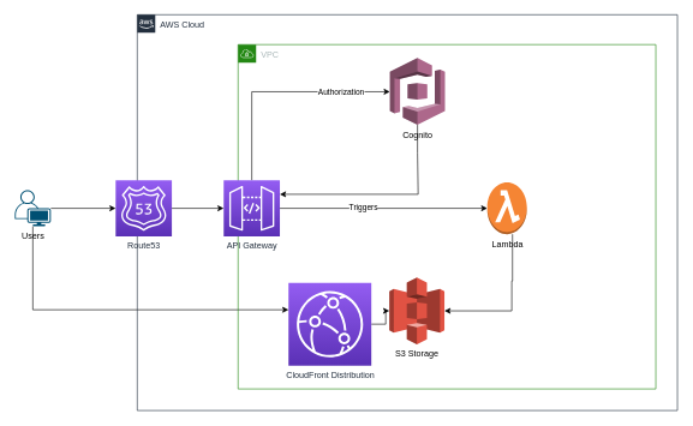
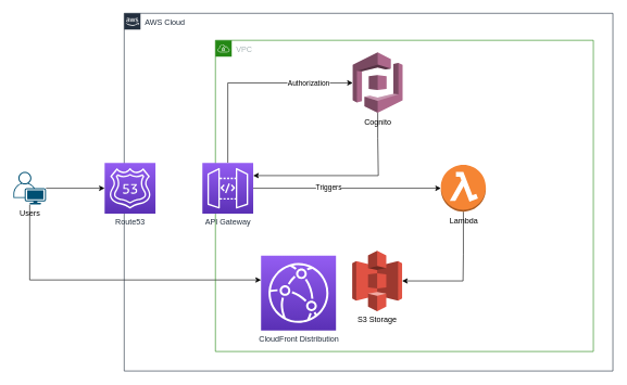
  <mxCell id="0" />
  <mxCell id="1" parent="0" />
  <mxCell id="2" style="edgeStyle=orthogonalEdgeStyle;rounded=0;orthogonalLoop=1;jettySize=auto;html=1;" edge="1" parent="1" source="4" target="19"><mxGeometry relative="1" as="geometry" /></mxCell>
  <mxCell id="3" style="edgeStyle=orthogonalEdgeStyle;rounded=0;orthogonalLoop=1;jettySize=auto;html=1;" edge="1" parent="1" source="4" target="6"><mxGeometry relative="1" as="geometry"><Array as="points"><mxPoint x="45" y="430" /></Array></mxGeometry></mxCell>
  <mxCell id="4" value="Users" style="points=[[0.35,0,0],[0.98,0.51,0],[1,0.71,0],[0.67,1,0],[0,0.795,0],[0,0.65,0]];verticalLabelPosition=bottom;sketch=0;html=1;verticalAlign=top;aspect=fixed;align=center;pointerEvents=1;shape=mxgraph.cisco19.user;fillColor=#005073;strokeColor=none;" vertex="1" parent="1"><mxGeometry x="20" y="264" width="50" height="50" as="geometry" /></mxCell>
- <mxCell id="5" style="edgeStyle=orthogonalEdgeStyle;rounded=0;orthogonalLoop=1;jettySize=auto;html=1;" edge="1" parent="1" source="6" target="15"><mxGeometry relative="1" as="geometry" /></mxCell>
  <mxCell id="6" value="CloudFront Distribution" style="sketch=0;points=[[0,0,0],[0.25,0,0],[0.5,0,0],[0.75,0,0],[1,0,0],[0,1,0],[0.25,1,0],[0.5,1,0],[0.75,1,0],[1,1,0],[0,0.25,0],[0,0.5,0],[0,0.75,0],[1,0.25,0],[1,0.5,0],[1,0.75,0]];outlineConnect=0;fontColor=#232F3E;gradientColor=#945DF2;gradientDirection=north;fillColor=#5A30B5;strokeColor=#ffffff;dashed=0;verticalLabelPosition=bottom;verticalAlign=top;align=center;html=1;fontSize=12;fontStyle=0;aspect=fixed;shape=mxgraph.aws4.resourceIcon;resIcon=mxgraph.aws4.cloudfront;" vertex="1" parent="1"><mxGeometry x="400" y="392.5" width="115" height="115" as="geometry" /></mxCell>
  <mxCell id="7" style="edgeStyle=orthogonalEdgeStyle;rounded=0;orthogonalLoop=1;jettySize=auto;html=1;entryX=1;entryY=0.25;entryDx=0;entryDy=0;entryPerimeter=0;" edge="1" parent="1" source="8" target="18"><mxGeometry relative="1" as="geometry"><Array as="points"><mxPoint x="579" y="212" /><mxPoint x="580" y="270" /></Array></mxGeometry></mxCell>
  <mxCell id="8" value="Cognito" style="outlineConnect=0;dashed=0;verticalLabelPosition=bottom;verticalAlign=top;align=center;html=1;shape=mxgraph.aws3.cognito;fillColor=#AD688B;gradientColor=none;" vertex="1" parent="1"><mxGeometry x="540.75" y="80" width="76.5" height="93" as="geometry" /></mxCell>
  <mxCell id="9" style="edgeStyle=orthogonalEdgeStyle;rounded=0;orthogonalLoop=1;jettySize=auto;html=1;" edge="1" parent="1" source="10" target="15"><mxGeometry relative="1" as="geometry"><Array as="points"><mxPoint x="711" y="390" /><mxPoint x="710" y="432" /></Array></mxGeometry></mxCell>
- <mxCell id="10" value="Lambda" style="outlineConnect=0;dashed=0;verticalLabelPosition=bottom;verticalAlign=top;align=center;html=1;shape=mxgraph.aws3.lambda_function;fillColor=#F58534;gradientColor=none;" vertex="1" parent="1"><mxGeometry x="676" y="253" width="55" height="72" as="geometry" /></mxCell>
+ <mxCell id="10" value="Lambda" style="outlineConnect=0;dashed=0;verticalLabelPosition=bottom;verticalAlign=top;align=center;html=1;shape=mxgraph.aws3.lambda_function;fillColor=#F58534;gradientColor=none;" vertex="1" parent="1"><mxGeometry x="676" y="253" width="69" height="72" as="geometry" /></mxCell>
  <mxCell id="11" style="edgeStyle=orthogonalEdgeStyle;rounded=0;orthogonalLoop=1;jettySize=auto;html=1;" edge="1" parent="1" source="18" target="8"><mxGeometry relative="1" as="geometry"><Array as="points"><mxPoint x="349" y="127" /></Array></mxGeometry></mxCell>
  <mxCell id="12" value="Authorization" style="edgeLabel;html=1;align=center;verticalAlign=middle;resizable=0;points=[];" vertex="1" connectable="0" parent="11"><mxGeometry x="0.563" y="2" relative="1" as="geometry"><mxPoint y="1" as="offset" /></mxGeometry></mxCell>
  <mxCell id="13" style="edgeStyle=orthogonalEdgeStyle;rounded=0;orthogonalLoop=1;jettySize=auto;html=1;" edge="1" parent="1" source="18" target="10"><mxGeometry relative="1" as="geometry" /></mxCell>
  <mxCell id="14" value="Triggers" style="edgeLabel;html=1;align=center;verticalAlign=middle;resizable=0;points=[];" vertex="1" connectable="0" parent="13"><mxGeometry x="-0.201" y="3" relative="1" as="geometry"><mxPoint y="1" as="offset" /></mxGeometry></mxCell>
  <mxCell id="15" value="S3 Storage" style="outlineConnect=0;dashed=0;verticalLabelPosition=bottom;verticalAlign=top;align=center;html=1;shape=mxgraph.aws3.s3;fillColor=#E05243;gradientColor=none;" vertex="1" parent="1"><mxGeometry x="540" y="385" width="76.5" height="93" as="geometry" /></mxCell>
  <mxCell id="16" value="VPC" style="points=[[0,0],[0.25,0],[0.5,0],[0.75,0],[1,0],[1,0.25],[1,0.5],[1,0.75],[1,1],[0.75,1],[0.5,1],[0.25,1],[0,1],[0,0.75],[0,0.5],[0,0.25]];outlineConnect=0;gradientColor=none;html=1;whiteSpace=wrap;fontSize=12;fontStyle=0;container=1;pointerEvents=0;collapsible=0;recursiveResize=0;shape=mxgraph.aws4.group;grIcon=mxgraph.aws4.group_vpc;strokeColor=#248814;fillColor=none;verticalAlign=top;align=left;spacingLeft=30;fontColor=#AAB7B8;dashed=0;" vertex="1" parent="1"><mxGeometry x="330" y="61.5" width="580" height="478.5" as="geometry" /></mxCell>
  <mxCell id="17" value="AWS Cloud" style="points=[[0,0],[0.25,0],[0.5,0],[0.75,0],[1,0],[1,0.25],[1,0.5],[1,0.75],[1,1],[0.75,1],[0.5,1],[0.25,1],[0,1],[0,0.75],[0,0.5],[0,0.25]];outlineConnect=0;gradientColor=none;html=1;whiteSpace=wrap;fontSize=12;fontStyle=0;container=1;pointerEvents=0;collapsible=0;recursiveResize=0;shape=mxgraph.aws4.group;grIcon=mxgraph.aws4.group_aws_cloud_alt;strokeColor=#232F3E;fillColor=none;verticalAlign=top;align=left;spacingLeft=30;fontColor=#232F3E;dashed=0;" vertex="1" parent="1"><mxGeometry x="190" y="20" width="750" height="550" as="geometry" /></mxCell>
  <mxCell id="18" value="API Gateway" style="sketch=0;points=[[0,0,0],[0.25,0,0],[0.5,0,0],[0.75,0,0],[1,0,0],[0,1,0],[0.25,1,0],[0.5,1,0],[0.75,1,0],[1,1,0],[0,0.25,0],[0,0.5,0],[0,0.75,0],[1,0.25,0],[1,0.5,0],[1,0.75,0]];outlineConnect=0;fontColor=#232F3E;gradientColor=#945DF2;gradientDirection=north;fillColor=#5A30B5;strokeColor=#ffffff;dashed=0;verticalLabelPosition=bottom;verticalAlign=top;align=center;html=1;fontSize=12;fontStyle=0;aspect=fixed;shape=mxgraph.aws4.resourceIcon;resIcon=mxgraph.aws4.api_gateway;" vertex="1" parent="17"><mxGeometry x="120" y="230" width="78" height="78" as="geometry" /></mxCell>
  <mxCell id="19" value="Route53" style="sketch=0;points=[[0,0,0],[0.25,0,0],[0.5,0,0],[0.75,0,0],[1,0,0],[0,1,0],[0.25,1,0],[0.5,1,0],[0.75,1,0],[1,1,0],[0,0.25,0],[0,0.5,0],[0,0.75,0],[1,0.25,0],[1,0.5,0],[1,0.75,0]];outlineConnect=0;fontColor=#232F3E;gradientColor=#945DF2;gradientDirection=north;fillColor=#5A30B5;strokeColor=#ffffff;dashed=0;verticalLabelPosition=bottom;verticalAlign=top;align=center;html=1;fontSize=12;fontStyle=0;aspect=fixed;shape=mxgraph.aws4.resourceIcon;resIcon=mxgraph.aws4.route_53;" vertex="1" parent="1"><mxGeometry x="160" y="250" width="78" height="78" as="geometry" /></mxCell>
- <mxCell id="20" style="edgeStyle=orthogonalEdgeStyle;rounded=0;orthogonalLoop=1;jettySize=auto;html=1;" edge="1" parent="1" source="19" target="18"><mxGeometry relative="1" as="geometry" /></mxCell>
